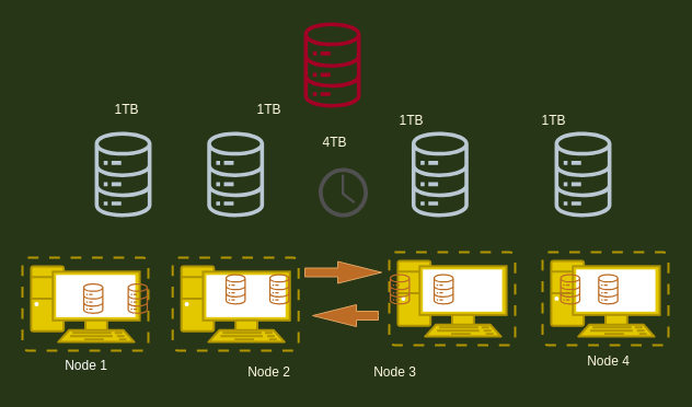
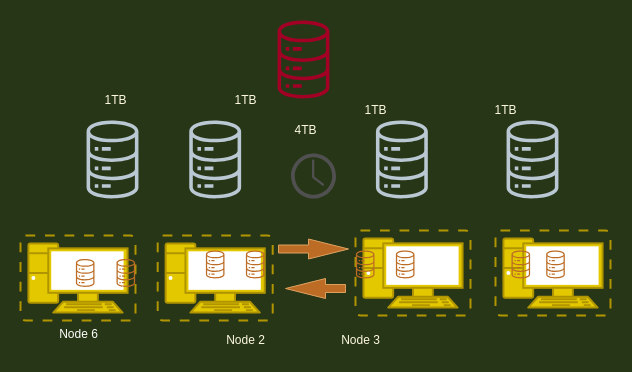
  <mxCell id="0" />
  <mxCell id="1" parent="0" />
  <mxCell id="2" value="" style="outlineConnect=0;fontColor=#ffffff;strokeColor=#6F0000;dashed=0;verticalLabelPosition=bottom;verticalAlign=top;align=center;html=1;fontSize=12;fontStyle=0;aspect=fixed;pointerEvents=1;shape=mxgraph.aws4.iot_analytics_data_store;rounded=0;sketch=0;fillColor=#a20025;" vertex="1" parent="1"><mxGeometry x="276" y="20" width="54" height="78" as="geometry" /></mxCell>
  <mxCell id="3" value="" style="outlineConnect=0;fillColor=#bac8d3;strokeColor=#23445d;dashed=0;verticalLabelPosition=bottom;verticalAlign=top;align=center;html=1;fontSize=12;fontStyle=0;aspect=fixed;pointerEvents=1;shape=mxgraph.aws4.iot_analytics_data_store;rounded=0;sketch=0;" vertex="1" parent="1"><mxGeometry x="85" y="120" width="54" height="78" as="geometry" /></mxCell>
  <mxCell id="4" value="" style="outlineConnect=0;fillColor=#bac8d3;strokeColor=#23445d;dashed=0;verticalLabelPosition=bottom;verticalAlign=top;align=center;html=1;fontSize=12;fontStyle=0;aspect=fixed;pointerEvents=1;shape=mxgraph.aws4.iot_analytics_data_store;rounded=0;sketch=0;" vertex="1" parent="1"><mxGeometry x="187.69" y="120" width="54" height="78" as="geometry" /></mxCell>
  <mxCell id="5" value="" style="outlineConnect=0;fillColor=#bac8d3;strokeColor=#23445d;dashed=0;verticalLabelPosition=bottom;verticalAlign=top;align=center;html=1;fontSize=12;fontStyle=0;aspect=fixed;pointerEvents=1;shape=mxgraph.aws4.iot_analytics_data_store;rounded=0;sketch=0;" vertex="1" parent="1"><mxGeometry x="374.38" y="120" width="54" height="78" as="geometry" /></mxCell>
  <mxCell id="6" value="" style="outlineConnect=0;fillColor=#bac8d3;strokeColor=#23445d;dashed=0;verticalLabelPosition=bottom;verticalAlign=top;align=center;html=1;fontSize=12;fontStyle=0;aspect=fixed;pointerEvents=1;shape=mxgraph.aws4.iot_analytics_data_store;rounded=0;sketch=0;" vertex="1" parent="1"><mxGeometry x="505" y="120" width="54" height="78" as="geometry" /></mxCell>
- <mxCell id="7" value="Node 1" style="fontColor=#ffffff;verticalAlign=top;verticalLabelPosition=bottom;labelPosition=center;align=center;html=1;outlineConnect=0;fillColor=#e3c800;strokeColor=#B09500;gradientDirection=north;strokeWidth=2;shape=mxgraph.networks.virtual_pc;rounded=0;sketch=0;" vertex="1" parent="1"><mxGeometry x="20" y="235" width="115" height="85" as="geometry" /></mxCell>
+ <mxCell id="7" value="Node 6" style="fontColor=#ffffff;verticalAlign=top;verticalLabelPosition=bottom;labelPosition=center;align=center;html=1;outlineConnect=0;fillColor=#e3c800;strokeColor=#B09500;gradientDirection=north;strokeWidth=2;shape=mxgraph.networks.virtual_pc;rounded=0;sketch=0;" vertex="1" parent="1"><mxGeometry x="20" y="235" width="115" height="85" as="geometry" /></mxCell>
  <mxCell id="8" value="" style="fontColor=#ffffff;verticalAlign=top;verticalLabelPosition=bottom;labelPosition=center;align=center;html=1;outlineConnect=0;fillColor=#e3c800;strokeColor=#B09500;gradientDirection=north;strokeWidth=2;shape=mxgraph.networks.virtual_pc;rounded=0;sketch=0;" vertex="1" parent="1"><mxGeometry x="157.19" y="235" width="115" height="85" as="geometry" /></mxCell>
  <mxCell id="9" value="&lt;span style=&quot;color: rgba(0 , 0 , 0 , 0) ; font-family: monospace ; font-size: 0px&quot;&gt;%3CmxGraphModel%3E%3Croot%3E%3CmxCell%20id%3D%220%22%2F%3E%3CmxCell%20id%3D%221%22%20parent%3D%220%22%2F%3E%3CmxCell%20id%3D%222%22%20value%3D%22%22%20style%3D%22outlineConnect%3D0%3BfontColor%3D%23232F3E%3BgradientColor%3Dnone%3BfillColor%3D%23277116%3BstrokeColor%3Dnone%3Bdashed%3D0%3BverticalLabelPosition%3Dbottom%3BverticalAlign%3Dtop%3Balign%3Dcenter%3Bhtml%3D1%3BfontSize%3D12%3BfontStyle%3D0%3Baspect%3Dfixed%3BpointerEvents%3D1%3Bshape%3Dmxgraph.aws4.iot_analytics_data_store%3Brounded%3D0%3Bsketch%3D0%3B%22%20vertex%3D%221%22%20parent%3D%221%22%3E%3CmxGeometry%20x%3D%22340%22%20y%3D%22410%22%20width%3D%2219.38%22%20height%3D%2228%22%20as%3D%22geometry%22%2F%3E%3C%2FmxCell%3E%3C%2Froot%3E%3C%2FmxGraphModel%3E&lt;/span&gt;" style="fontColor=#ffffff;verticalAlign=top;verticalLabelPosition=bottom;labelPosition=center;align=center;html=1;outlineConnect=0;fillColor=#e3c800;strokeColor=#B09500;gradientDirection=north;strokeWidth=2;shape=mxgraph.networks.virtual_pc;rounded=0;sketch=0;" vertex="1" parent="1"><mxGeometry x="355" y="230" width="115" height="85" as="geometry" /></mxCell>
  <mxCell id="10" value="" style="fontColor=#ffffff;verticalAlign=top;verticalLabelPosition=bottom;labelPosition=center;align=center;html=1;outlineConnect=0;fillColor=#e3c800;strokeColor=#B09500;gradientDirection=north;strokeWidth=2;shape=mxgraph.networks.virtual_pc;rounded=0;sketch=0;" vertex="1" parent="1"><mxGeometry x="495" y="230" width="115" height="85" as="geometry" /></mxCell>
  <mxCell id="11" value="Node 2" style="text;html=1;align=center;verticalAlign=middle;resizable=0;points=[];autosize=1;fontColor=#FEFAE0;" vertex="1" parent="1"><mxGeometry x="220" y="330" width="50" height="20" as="geometry" /></mxCell>
  <mxCell id="12" value="Node 3" style="text;html=1;align=center;verticalAlign=middle;resizable=0;points=[];autosize=1;fontColor=#FEFAE0;" vertex="1" parent="1"><mxGeometry x="335" y="330" width="50" height="20" as="geometry" /></mxCell>
- <mxCell id="13" value="Node 4" style="text;html=1;align=center;verticalAlign=middle;resizable=0;points=[];autosize=1;fontColor=#FEFAE0;" vertex="1" parent="1"><mxGeometry x="530" y="320" width="50" height="20" as="geometry" /></mxCell>
  <mxCell id="14" value="" style="outlineConnect=0;fontColor=#FEFAE0;fillColor=#BC6C25;strokeColor=none;dashed=0;verticalLabelPosition=bottom;verticalAlign=top;align=center;html=1;fontSize=12;fontStyle=0;aspect=fixed;pointerEvents=1;shape=mxgraph.aws4.iot_analytics_data_store;rounded=0;sketch=0;" vertex="1" parent="1"><mxGeometry x="75" y="258.5" width="19.38" height="28" as="geometry" /></mxCell>
  <mxCell id="15" value="" style="outlineConnect=0;fontColor=#FEFAE0;fillColor=#BC6C25;strokeColor=none;dashed=0;verticalLabelPosition=bottom;verticalAlign=top;align=center;html=1;fontSize=12;fontStyle=0;aspect=fixed;pointerEvents=1;shape=mxgraph.aws4.iot_analytics_data_store;rounded=0;sketch=0;" vertex="1" parent="1"><mxGeometry x="115.62" y="258.5" width="19.38" height="28" as="geometry" /></mxCell>
  <mxCell id="16" value="" style="outlineConnect=0;fontColor=#FEFAE0;fillColor=#BC6C25;strokeColor=none;dashed=0;verticalLabelPosition=bottom;verticalAlign=top;align=center;html=1;fontSize=12;fontStyle=0;aspect=fixed;pointerEvents=1;shape=mxgraph.aws4.iot_analytics_data_store;rounded=0;sketch=0;" vertex="1" parent="1"><mxGeometry x="205" y="250" width="19.38" height="28" as="geometry" /></mxCell>
  <mxCell id="17" value="" style="outlineConnect=0;fontColor=#FEFAE0;fillColor=#BC6C25;strokeColor=none;dashed=0;verticalLabelPosition=bottom;verticalAlign=top;align=center;html=1;fontSize=12;fontStyle=0;aspect=fixed;pointerEvents=1;shape=mxgraph.aws4.iot_analytics_data_store;rounded=0;sketch=0;" vertex="1" parent="1"><mxGeometry x="245" y="250" width="19.38" height="28" as="geometry" /></mxCell>
  <mxCell id="18" value="" style="outlineConnect=0;fontColor=#FEFAE0;fillColor=#BC6C25;strokeColor=none;dashed=0;verticalLabelPosition=bottom;verticalAlign=top;align=center;html=1;fontSize=12;fontStyle=0;aspect=fixed;pointerEvents=1;shape=mxgraph.aws4.iot_analytics_data_store;rounded=0;sketch=0;" vertex="1" parent="1"><mxGeometry x="355" y="250" width="19.38" height="28" as="geometry" /></mxCell>
  <mxCell id="19" value="" style="outlineConnect=0;fontColor=#FEFAE0;fillColor=#BC6C25;strokeColor=none;dashed=0;verticalLabelPosition=bottom;verticalAlign=top;align=center;html=1;fontSize=12;fontStyle=0;aspect=fixed;pointerEvents=1;shape=mxgraph.aws4.iot_analytics_data_store;rounded=0;sketch=0;" vertex="1" parent="1"><mxGeometry x="395" y="250" width="19.38" height="28" as="geometry" /></mxCell>
  <mxCell id="20" value="" style="outlineConnect=0;fontColor=#FEFAE0;fillColor=#BC6C25;strokeColor=none;dashed=0;verticalLabelPosition=bottom;verticalAlign=top;align=center;html=1;fontSize=12;fontStyle=0;aspect=fixed;pointerEvents=1;shape=mxgraph.aws4.iot_analytics_data_store;rounded=0;sketch=0;" vertex="1" parent="1"><mxGeometry x="510.62" y="250" width="19.38" height="28" as="geometry" /></mxCell>
  <mxCell id="21" value="" style="outlineConnect=0;fontColor=#FEFAE0;fillColor=#BC6C25;strokeColor=none;dashed=0;verticalLabelPosition=bottom;verticalAlign=top;align=center;html=1;fontSize=12;fontStyle=0;aspect=fixed;pointerEvents=1;shape=mxgraph.aws4.iot_analytics_data_store;rounded=0;sketch=0;" vertex="1" parent="1"><mxGeometry x="545.31" y="250" width="19.38" height="28" as="geometry" /></mxCell>
  <mxCell id="22" value="4TB" style="text;html=1;align=center;verticalAlign=middle;resizable=0;points=[];autosize=1;fontColor=#FEFAE0;" vertex="1" parent="1"><mxGeometry x="285" y="120" width="40" height="20" as="geometry" /></mxCell>
  <mxCell id="23" value="1TB" style="text;html=1;align=center;verticalAlign=middle;resizable=0;points=[];autosize=1;fontColor=#FEFAE0;" vertex="1" parent="1"><mxGeometry x="95" y="90" width="40" height="20" as="geometry" /></mxCell>
  <mxCell id="24" value="1TB" style="text;html=1;align=center;verticalAlign=middle;resizable=0;points=[];autosize=1;fontColor=#FEFAE0;" vertex="1" parent="1"><mxGeometry x="225" y="90" width="40" height="20" as="geometry" /></mxCell>
  <mxCell id="25" value="1TB" style="text;html=1;align=center;verticalAlign=middle;resizable=0;points=[];autosize=1;fontColor=#FEFAE0;" vertex="1" parent="1"><mxGeometry x="355" y="100" width="40" height="20" as="geometry" /></mxCell>
  <mxCell id="26" value="1TB" style="text;html=1;align=center;verticalAlign=middle;resizable=0;points=[];autosize=1;fontColor=#FEFAE0;" vertex="1" parent="1"><mxGeometry x="485" y="100" width="40" height="20" as="geometry" /></mxCell>
  <mxCell id="27" value="" style="html=1;shadow=0;dashed=0;align=center;verticalAlign=middle;shape=mxgraph.arrows2.arrow;dy=0.6;dx=40;flipH=1;notch=0;rounded=0;sketch=0;fillColor=#BC6C25;strokeColor=#DDA15E;fontColor=#FEFAE0;" vertex="1" parent="1"><mxGeometry x="285" y="278" width="60" height="20" as="geometry" /></mxCell>
  <mxCell id="28" value="" style="html=1;shadow=0;dashed=0;align=center;verticalAlign=middle;shape=mxgraph.arrows2.arrow;dy=0.6;dx=40;notch=0;rounded=0;sketch=0;fillColor=#BC6C25;strokeColor=#DDA15E;fontColor=#FEFAE0;" vertex="1" parent="1"><mxGeometry x="278" y="238.5" width="70" height="20" as="geometry" /></mxCell>
  <mxCell id="29" value="" style="pointerEvents=1;shadow=0;dashed=0;html=1;strokeColor=none;fillColor=#505050;labelPosition=center;verticalLabelPosition=bottom;verticalAlign=top;outlineConnect=0;align=center;shape=mxgraph.office.concepts.clock;rounded=0;sketch=0;fontColor=#FEFAE0;" vertex="1" parent="1"><mxGeometry x="290.5" y="153" width="45" height="45" as="geometry" /></mxCell>
